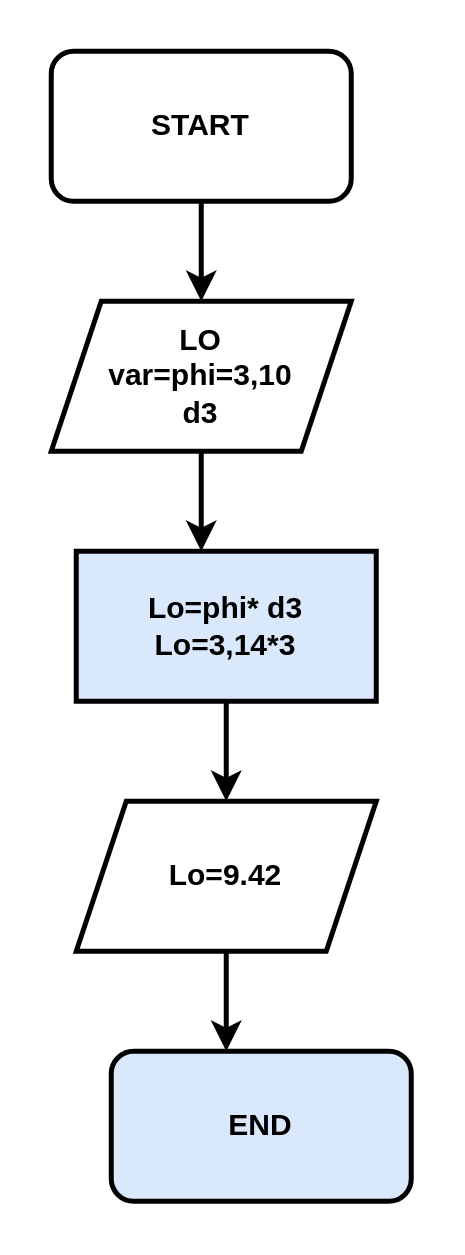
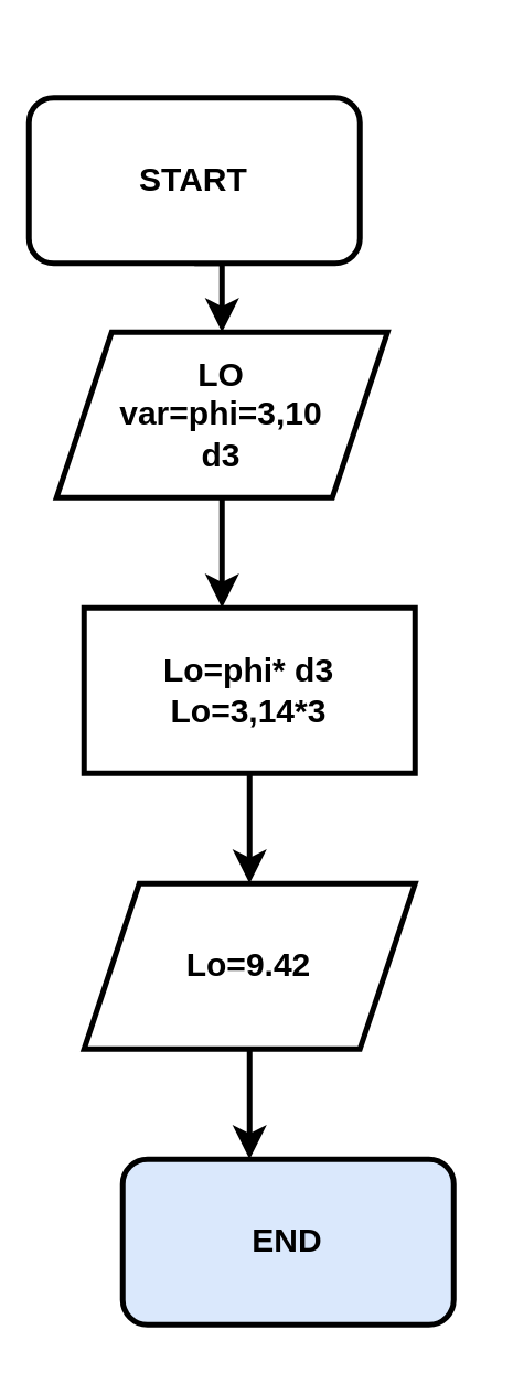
  <mxCell id="0" />
  <mxCell id="1" parent="0" />
  <mxCell id="2" style="edgeStyle=orthogonalEdgeStyle;rounded=0;orthogonalLoop=1;jettySize=auto;html=1;exitX=0.5;exitY=1;exitDx=0;exitDy=0;fontStyle=1;strokeWidth=2;" edge="1" parent="1" source="3"><mxGeometry relative="1" as="geometry"><mxPoint x="80" y="120" as="targetPoint" /></mxGeometry></mxCell>
- <mxCell id="3" value="START" style="rounded=1;whiteSpace=wrap;html=1;fontStyle=1;strokeWidth=2;" vertex="1" parent="1"><mxGeometry x="20" y="20" width="120" height="60" as="geometry" /></mxCell>
+ <mxCell id="3" value="START" style="rounded=1;whiteSpace=wrap;html=1;fontStyle=1;strokeWidth=2;" vertex="1" parent="1"><mxGeometry x="10" y="35" width="120" height="60" as="geometry" /></mxCell>
  <mxCell id="4" style="edgeStyle=orthogonalEdgeStyle;rounded=0;orthogonalLoop=1;jettySize=auto;html=1;exitX=0.5;exitY=1;exitDx=0;exitDy=0;fontStyle=1;strokeWidth=2;" edge="1" parent="1" source="5"><mxGeometry relative="1" as="geometry"><mxPoint x="80" y="220" as="targetPoint" /></mxGeometry></mxCell>
  <mxCell id="5" value="&lt;div&gt;LO&lt;/div&gt;&lt;div&gt;var=phi=3,10&lt;/div&gt;&lt;div&gt;d3&lt;br&gt;&lt;/div&gt;" style="shape=parallelogram;perimeter=parallelogramPerimeter;whiteSpace=wrap;html=1;fixedSize=1;fontStyle=1;strokeWidth=2;" vertex="1" parent="1"><mxGeometry x="20" y="120" width="120" height="60" as="geometry" /></mxCell>
  <mxCell id="6" style="edgeStyle=orthogonalEdgeStyle;rounded=0;orthogonalLoop=1;jettySize=auto;html=1;exitX=0.5;exitY=1;exitDx=0;exitDy=0;fontStyle=1;strokeWidth=2;" edge="1" parent="1" source="7"><mxGeometry relative="1" as="geometry"><mxPoint x="90" y="320" as="targetPoint" /></mxGeometry></mxCell>
- <mxCell id="7" value="&lt;div&gt;Lo=phi* d3&lt;/div&gt;&lt;div&gt;Lo=3,14*3&lt;br&gt;&lt;/div&gt;" style="rounded=0;whiteSpace=wrap;html=1;fontStyle=1;strokeWidth=2;fillColor=#dae8fc;" vertex="1" parent="1"><mxGeometry x="30" y="220" width="120" height="60" as="geometry" /></mxCell>
+ <mxCell id="7" value="&lt;div&gt;Lo=phi* d3&lt;/div&gt;&lt;div&gt;Lo=3,14*3&lt;br&gt;&lt;/div&gt;" style="rounded=0;whiteSpace=wrap;html=1;fontStyle=1;strokeWidth=2;" vertex="1" parent="1"><mxGeometry x="30" y="220" width="120" height="60" as="geometry" /></mxCell>
  <mxCell id="8" style="edgeStyle=orthogonalEdgeStyle;rounded=0;orthogonalLoop=1;jettySize=auto;html=1;exitX=0.5;exitY=1;exitDx=0;exitDy=0;fontStyle=1;strokeWidth=2;" edge="1" parent="1" source="9"><mxGeometry relative="1" as="geometry"><mxPoint x="90" y="420" as="targetPoint" /></mxGeometry></mxCell>
  <mxCell id="9" value="Lo=9.42" style="shape=parallelogram;perimeter=parallelogramPerimeter;whiteSpace=wrap;html=1;fixedSize=1;fontStyle=1;strokeWidth=2;" vertex="1" parent="1"><mxGeometry x="30" y="320" width="120" height="60" as="geometry" /></mxCell>
  <mxCell id="10" value="END" style="rounded=1;whiteSpace=wrap;html=1;fontStyle=1;strokeWidth=2;fillColor=#dae8fc;" vertex="1" parent="1"><mxGeometry x="44" y="420" width="120" height="60" as="geometry" /></mxCell>
